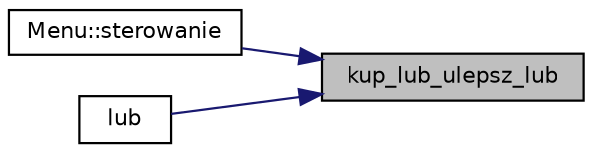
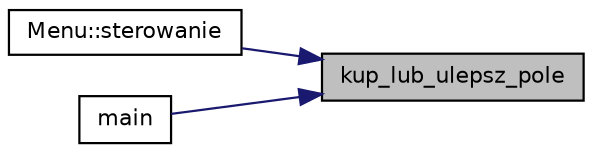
  digraph {
    rankdir=RL
    node [color=black fillcolor=white fontname=Helvetica fontsize=10 shape=record style=filled]
    edge [color=midnightblue dir=back fontname=Helvetica fontsize=10 labelfontname=Helvetica labelfontsize=10 style=solid]
-   n1 [fillcolor=grey75 fontcolor=black height=0.2 label=kup_lub_ulepsz_lub width=0.4]
+   n1 [fillcolor=grey75 fontcolor=black height=0.2 label=kup_lub_ulepsz_pole width=0.4]
    n2 [height=0.2 label="Menu::sterowanie" width=0.4]
-   n3 [height=0.2 label=lub width=0.4]
+   n3 [height=0.2 label=main width=0.4]
    n1 -> n2
    n1 -> n3
  }
